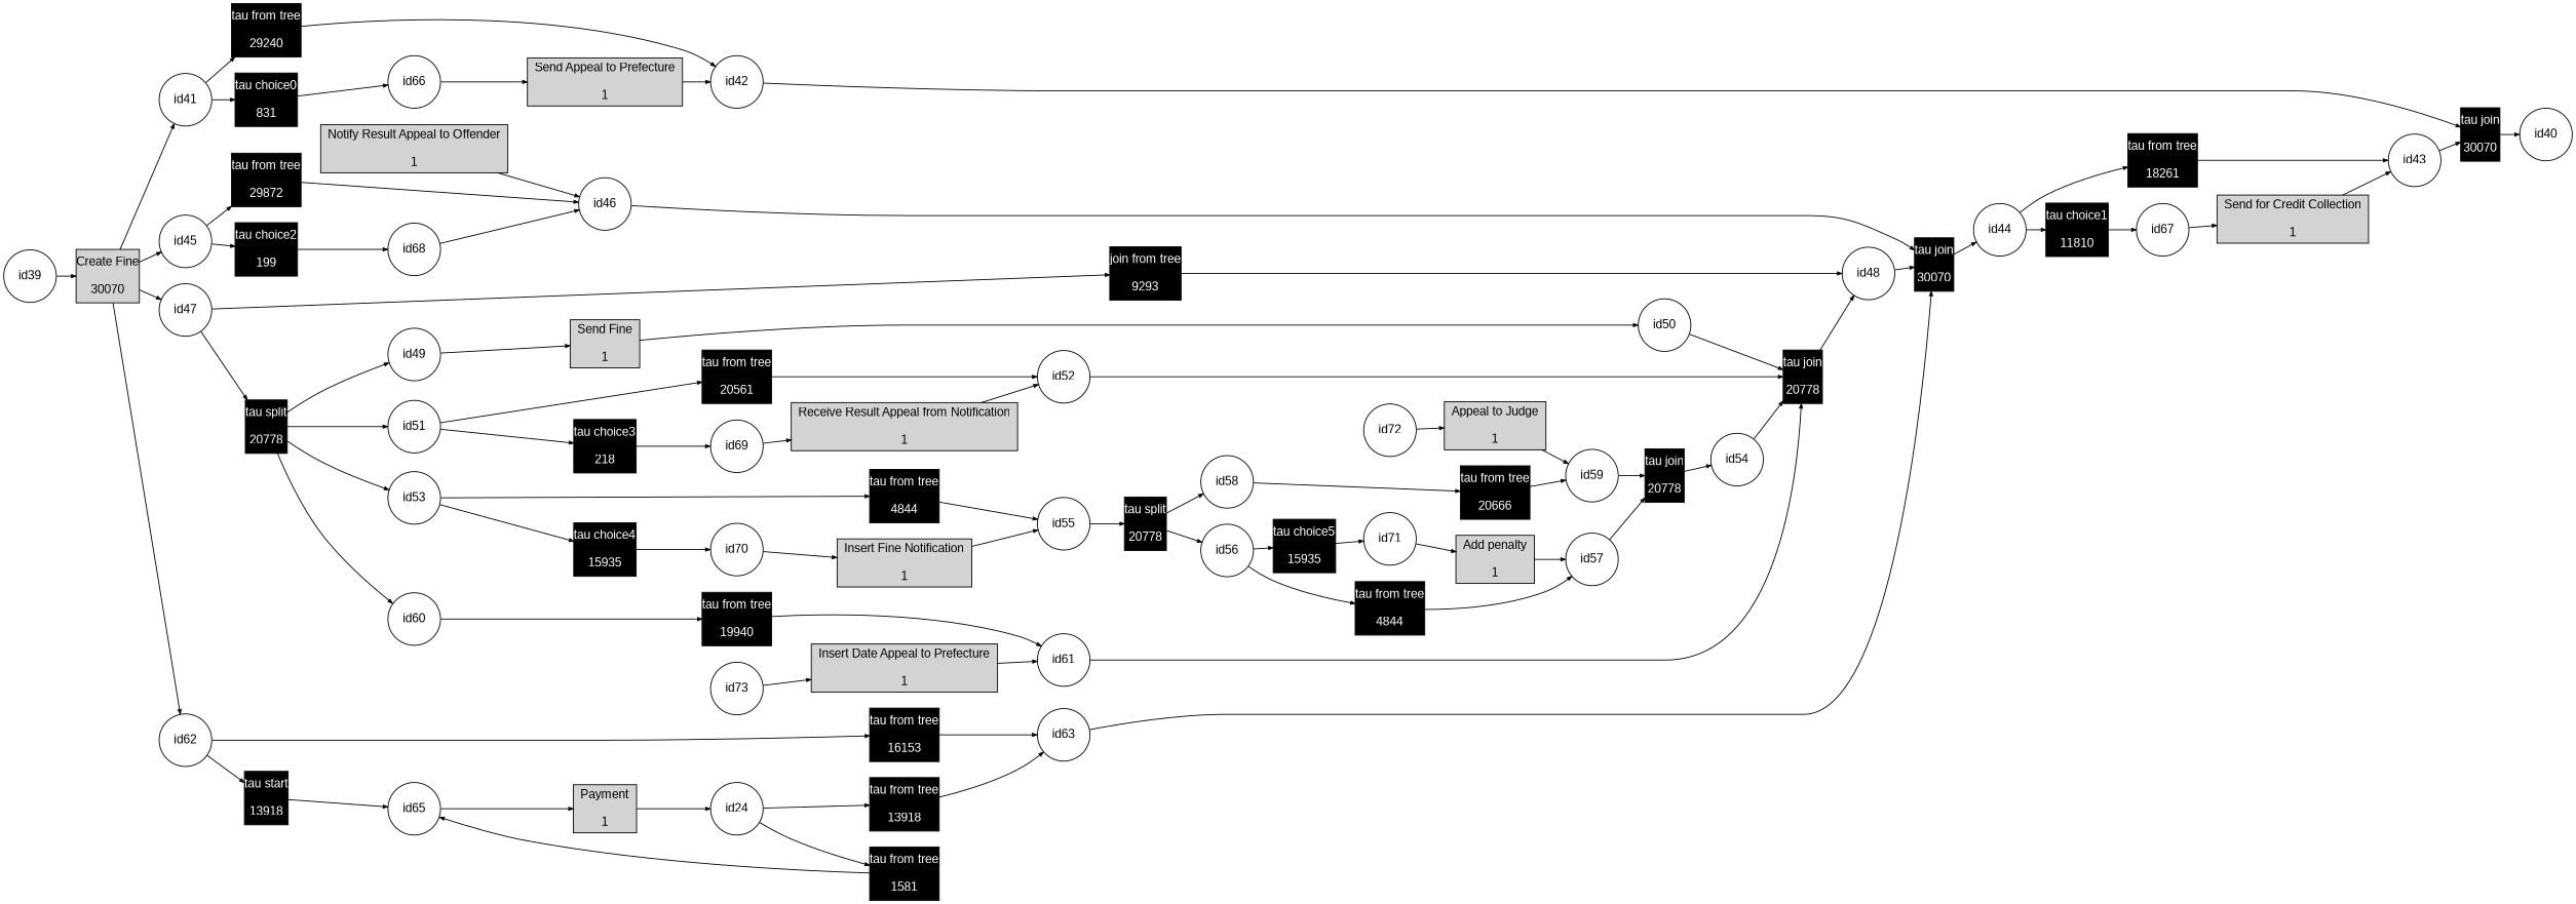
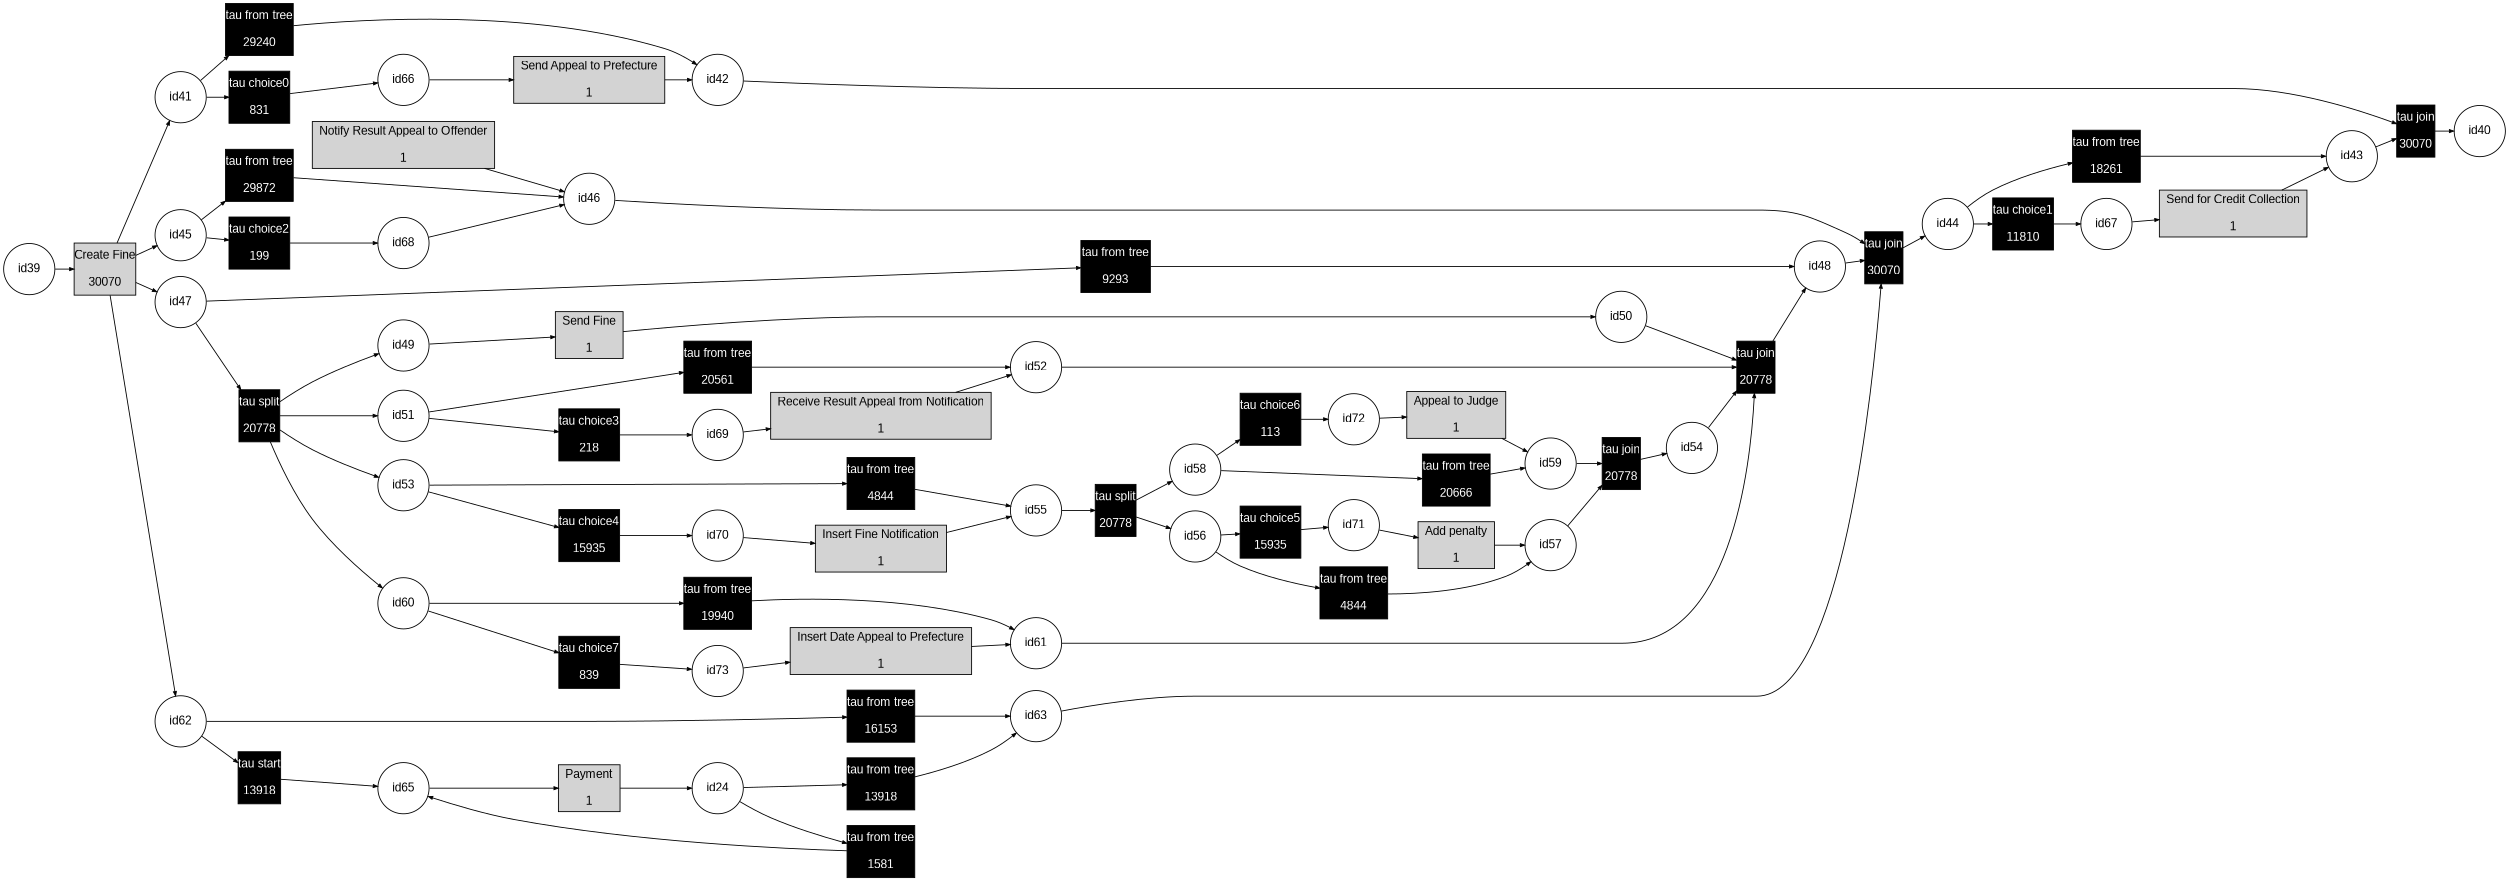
  digraph {
    fontname=Arial
    fontsize=14
    rankdir=LR
    ranksep=.3
    remincross=true
    node [fontname=Arial fontsize=14 shape=box style=filled]
    edge [arrowsize=0.5]
    n1 [height=.2 label="Create Fine\n\n30070" margin="0, 0.1" width=.2]
    id41 [height=.2 shape=circle width=.2 style=""]
    id45 [height=.2 shape=circle width=.2 style=""]
    id47 [height=.2 shape=circle width=.2 style=""]
    id62 [height=.2 shape=circle width=.2 style=""]
    n6 [color=black fontcolor=white height=.2 label="tau from tree\n\n29240" margin="0, 0.1" width=.2]
    n7 [color=black fontcolor=white height=.2 label="tau choice0\n\n831" margin="0, 0.1" width=.2]
    n8 [color=black fontcolor=white height=.2 label="tau from tree\n\n29872" margin="0, 0.1" width=.2]
    n9 [color=black fontcolor=white height=.2 label="tau choice2\n\n199" margin="0, 0.1" width=.2]
-   n10 [color=black fontcolor=white height=.2 label="join from tree\n\n9293" margin="0, 0.1" width=.2]
+   n10 [color=black fontcolor=white height=.2 label="tau from tree\n\n9293" margin="0, 0.1" width=.2]
    n11 [color=black fontcolor=white height=.2 label="tau split\n\n20778" margin="0, 0.1" width=.2]
    n12 [color=black fontcolor=white height=.2 label="tau from tree\n\n16153" margin="0, 0.1" width=.2]
    n13 [color=black fontcolor=white height=.2 label="tau start\n\n13918" margin="0, 0.1" width=.2]
    n14 [color=black fontcolor=white height=.2 label="tau join\n\n30070" margin="0, 0.1" width=.2]
    id40 [height=.2 shape=circle width=.2 style=""]
    id42 [height=.2 shape=circle width=.2 style=""]
    n17 [height=.2 label="Send Appeal to Prefecture\n\n1" width=.2]
    n18 [color=black fontcolor=white height=.2 label="tau join\n\n30070" margin="0, 0.1" width=.2]
    id44 [height=.2 shape=circle width=.2 style=""]
    n20 [color=black fontcolor=white height=.2 label="tau from tree\n\n18261" margin="0, 0.1" width=.2]
    n21 [color=black fontcolor=white height=.2 label="tau choice1\n\n11810" margin="0, 0.1" width=.2]
    id46 [height=.2 shape=circle width=.2 style=""]
    n23 [height=.2 label="Notify Result Appeal to Offender\n\n1" width=.2]
    id48 [height=.2 shape=circle width=.2 style=""]
    id49 [height=.2 shape=circle width=.2 style=""]
    id51 [height=.2 shape=circle width=.2 style=""]
    id53 [height=.2 shape=circle width=.2 style=""]
    id60 [height=.2 shape=circle width=.2 style=""]
    n29 [height=.2 label="Send Fine\n\n1" width=.2]
    n30 [color=black fontcolor=white height=.2 label="tau from tree\n\n20561" margin="0, 0.1" width=.2]
    n31 [color=black fontcolor=white height=.2 label="tau choice3\n\n218" margin="0, 0.1" width=.2]
    n32 [color=black fontcolor=white height=.2 label="tau from tree\n\n4844" margin="0, 0.1" width=.2]
    n33 [color=black fontcolor=white height=.2 label="tau choice4\n\n15935" margin="0, 0.1" width=.2]
    n34 [color=black fontcolor=white height=.2 label="tau from tree\n\n19940" margin="0, 0.1" width=.2]
+   n35 [color=black fontcolor=white height=.2 label="tau choice7\n\n839" margin="0, 0.1" width=.2]
    n36 [color=black fontcolor=white height=.2 label="tau join\n\n20778" margin="0, 0.1" width=.2]
    id50 [height=.2 shape=circle width=.2 style=""]
    id52 [height=.2 shape=circle width=.2 style=""]
    n39 [height=.2 label="Receive Result Appeal from Notification\n\n1" width=.2]
    id55 [height=.2 shape=circle width=.2 style=""]
    n41 [color=black fontcolor=white height=.2 label="tau split\n\n20778" margin="0, 0.1" width=.2]
    n42 [height=.2 label="Insert Fine Notification\n\n1" width=.2]
    id56 [height=.2 shape=circle width=.2 style=""]
    id58 [height=.2 shape=circle width=.2 style=""]
    n45 [color=black fontcolor=white height=.2 label="tau from tree\n\n4844" margin="0, 0.1" width=.2]
    n46 [color=black fontcolor=white height=.2 label="tau choice5\n\n15935" margin="0, 0.1" width=.2]
    n47 [color=black fontcolor=white height=.2 label="tau from tree\n\n20666" margin="0, 0.1" width=.2]
+   n48 [color=black fontcolor=white height=.2 label="tau choice6\n\n113" margin="0, 0.1" width=.2]
    n49 [color=black fontcolor=white height=.2 label="tau join\n\n20778" margin="0, 0.1" width=.2]
    id54 [height=.2 shape=circle width=.2 style=""]
    id57 [height=.2 shape=circle width=.2 style=""]
    n52 [height=.2 label="Add penalty\n\n1" width=.2]
    id59 [height=.2 shape=circle width=.2 style=""]
    n54 [height=.2 label="Appeal to Judge\n\n1" width=.2]
    id61 [height=.2 shape=circle width=.2 style=""]
    n56 [height=.2 label="Insert Date Appeal to Prefecture\n\n1" width=.2]
    id63 [height=.2 shape=circle width=.2 style=""]
    id65 [height=.2 shape=circle width=.2 style=""]
    n59 [height=.2 label="Payment\n\n1" width=.2]
    n60 [height=.2 label=id24 shape=circle width=.2 style=""]
    n61 [color=black fontcolor=white height=.2 label="tau from tree\n\n1581" margin="0, 0.1" width=.2]
    n62 [color=black fontcolor=white height=.2 label="tau from tree\n\n13918" margin="0, 0.1" width=.2]
    id43 [height=.2 shape=circle width=.2 style=""]
    n64 [height=.2 label="Send for Credit Collection\n\n1" width=.2]
    id66 [height=.2 shape=circle width=.2 style=""]
    id67 [height=.2 shape=circle width=.2 style=""]
    id68 [height=.2 shape=circle width=.2 style=""]
    id69 [height=.2 shape=circle width=.2 style=""]
    id70 [height=.2 shape=circle width=.2 style=""]
    id71 [height=.2 shape=circle width=.2 style=""]
    id72 [height=.2 shape=circle width=.2 style=""]
    id73 [height=.2 shape=circle width=.2 style=""]
    id39 [height=.2 shape=circle width=.2 style=""]
    n1 -> id41
    n1 -> id45
    n1 -> id47
    n1 -> id62
    id41 -> n6
    id41 -> n7
    id45 -> n8
    id45 -> n9
    id47 -> n10
    id47 -> n11
    id62 -> n12
    id62 -> n13
    n6 -> id42
    n7 -> id66
    n8 -> id46
    n9 -> id68
    n10 -> id48
    n11 -> id49
    n11 -> id51
    n11 -> id53
    n11 -> id60
    n12 -> id63
    n13 -> id65
    n14 -> id40
    id42 -> n14
    n17 -> id42
    n18 -> id44
    id44 -> n20
    id44 -> n21
    n20 -> id43
    n21 -> id67
    id46 -> n18
    n23 -> id46
    id48 -> n18
    id49 -> n29
    id51 -> n30
    id51 -> n31
    id53 -> n32
    id53 -> n33
    id60 -> n34
+   id60 -> n35
    n29 -> id50
    n30 -> id52
    n31 -> id69
    n32 -> id55
    n33 -> id70
    n34 -> id61
+   n35 -> id73
    n36 -> id48
    id50 -> n36
    id52 -> n36
    n39 -> id52
    id55 -> n41
    n41 -> id56
    n41 -> id58
    n42 -> id55
    id56 -> n45
    id56 -> n46
    id58 -> n47
+   id58 -> n48
    n45 -> id57
    n46 -> id71
    n47 -> id59
+   n48 -> id72
    n49 -> id54
    id54 -> n36
    id57 -> n49
    n52 -> id57
    id59 -> n49
    n54 -> id59
    id61 -> n36
    n56 -> id61
    id63 -> n18
    id65 -> n59
    n59 -> n60
    n60 -> n61
    n60 -> n62
    n61 -> id65
    n62 -> id63
    id43 -> n14
    n64 -> id43
    id66 -> n17
    id67 -> n64
    id68 -> id46
    id69 -> n39
    id70 -> n42
    id71 -> n52
    id72 -> n54
    id73 -> n56
    id39 -> n1
  }
